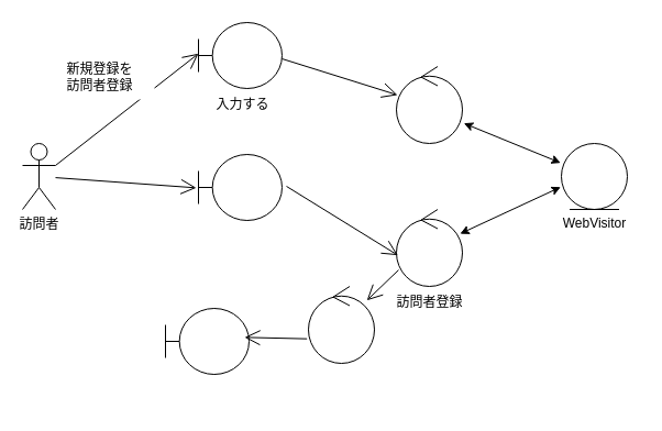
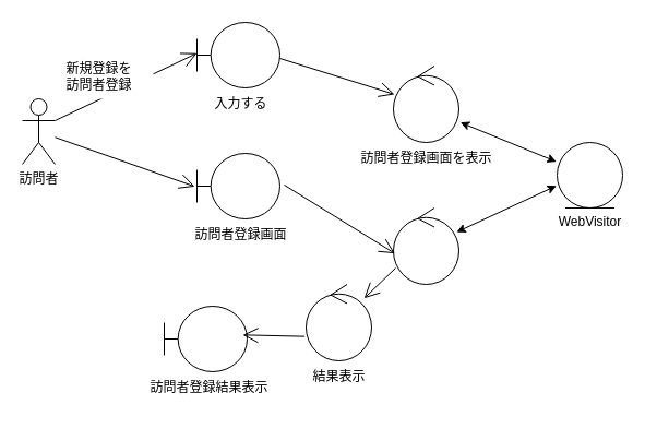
  <mxCell id="0" />
  <mxCell id="1" parent="0" />
- <mxCell id="2" value="訪問者" style="shape=umlActor;verticalLabelPosition=bottom;verticalAlign=top;html=1;outlineConnect=0;" vertex="1" parent="1"><mxGeometry x="20" y="130" width="30" height="60" as="geometry" /></mxCell>
+ <mxCell id="2" value="訪問者" style="shape=umlActor;verticalLabelPosition=bottom;verticalAlign=top;html=1;outlineConnect=0;" vertex="1" parent="1"><mxGeometry x="20" y="90" width="30" height="60" as="geometry" /></mxCell>
  <mxCell id="3" value="" style="endArrow=open;endFill=1;endSize=12;html=1;rounded=0;exitX=1;exitY=0.333;exitDx=0;exitDy=0;exitPerimeter=0;entryX=0;entryY=0.471;entryDx=0;entryDy=0;entryPerimeter=0;" edge="1" parent="1" source="2" target="5"><mxGeometry width="160" relative="1" as="geometry"><mxPoint x="150" y="130" as="sourcePoint" /><mxPoint x="174.5" y="53.81" as="targetPoint" /></mxGeometry></mxCell>
  <mxCell id="4" value="新規登録を&lt;div&gt;訪問者登録&lt;/div&gt;" style="text;html=1;align=center;verticalAlign=middle;resizable=0;points=[];autosize=1;fillColor=default;" vertex="1" parent="1"><mxGeometry x="40" y="50" width="100" height="40" as="geometry" /></mxCell>
  <mxCell id="5" value="" style="shape=umlBoundary;whiteSpace=wrap;html=1;" vertex="1" parent="1"><mxGeometry x="180" y="20" width="76" height="60" as="geometry" /></mxCell>
  <mxCell id="6" value="入力する" style="text;html=1;align=center;verticalAlign=middle;resizable=0;points=[];autosize=1;strokeColor=none;fillColor=none;" vertex="1" parent="1"><mxGeometry x="160" y="80" width="120" height="30" as="geometry" /></mxCell>
  <mxCell id="7" value="" style="ellipse;shape=umlControl;whiteSpace=wrap;html=1;" vertex="1" parent="1"><mxGeometry x="360" y="60" width="60" height="70" as="geometry" /></mxCell>
  <mxCell id="8" value="" style="endArrow=open;endFill=1;endSize=12;html=1;rounded=0;exitX=1;exitY=0.55;exitDx=0;exitDy=0;exitPerimeter=0;" edge="1" parent="1" source="5" target="7"><mxGeometry width="160" relative="1" as="geometry"><mxPoint x="240" y="150" as="sourcePoint" /><mxPoint x="400" y="150" as="targetPoint" /></mxGeometry></mxCell>
+ <mxCell id="9" value="訪問者登録画面を表示" style="text;html=1;align=center;verticalAlign=middle;resizable=0;points=[];autosize=1;strokeColor=none;fillColor=none;" vertex="1" parent="1"><mxGeometry x="320" y="130" width="140" height="30" as="geometry" /></mxCell>
  <mxCell id="10" value="" style="shape=umlBoundary;whiteSpace=wrap;html=1;" vertex="1" parent="1"><mxGeometry x="180" y="140" width="76" height="60" as="geometry" /></mxCell>
+ <mxCell id="11" value="訪問者登録画面" style="text;html=1;align=center;verticalAlign=middle;resizable=0;points=[];autosize=1;strokeColor=none;fillColor=none;" vertex="1" parent="1"><mxGeometry x="165" y="200" width="110" height="30" as="geometry" /></mxCell>
  <mxCell id="12" value="" style="ellipse;shape=umlEntity;whiteSpace=wrap;html=1;" vertex="1" parent="1"><mxGeometry x="510" y="130" width="60" height="60" as="geometry" /></mxCell>
  <mxCell id="13" value="WebVisitor" style="text;html=1;align=center;verticalAlign=middle;resizable=0;points=[];autosize=1;strokeColor=none;fillColor=none;" vertex="1" parent="1"><mxGeometry x="500" y="188" width="80" height="30" as="geometry" /></mxCell>
  <mxCell id="14" value="" style="endArrow=classic;startArrow=classic;html=1;rounded=0;entryX=1.022;entryY=0.738;entryDx=0;entryDy=0;entryPerimeter=0;exitX=-0.011;exitY=0.294;exitDx=0;exitDy=0;exitPerimeter=0;" edge="1" parent="1" source="12" target="7"><mxGeometry width="50" height="50" relative="1" as="geometry"><mxPoint x="290" y="170" as="sourcePoint" /><mxPoint x="340" y="120" as="targetPoint" /></mxGeometry></mxCell>
  <mxCell id="15" value="" style="endArrow=open;endFill=1;endSize=12;html=1;rounded=0;entryX=-0.026;entryY=0.506;entryDx=0;entryDy=0;entryPerimeter=0;" edge="1" parent="1" source="2" target="10"><mxGeometry width="160" relative="1" as="geometry"><mxPoint x="240" y="150" as="sourcePoint" /><mxPoint x="160" y="290" as="targetPoint" /></mxGeometry></mxCell>
  <mxCell id="16" value="" style="ellipse;shape=umlControl;whiteSpace=wrap;html=1;" vertex="1" parent="1"><mxGeometry x="360" y="190" width="60" height="70" as="geometry" /></mxCell>
- <mxCell id="17" value="訪問者登録" style="text;html=1;align=center;verticalAlign=middle;resizable=0;points=[];autosize=1;strokeColor=none;fillColor=none;" vertex="1" parent="1"><mxGeometry x="350" y="260" width="80" height="30" as="geometry" /></mxCell>
  <mxCell id="18" value="" style="endArrow=open;endFill=1;endSize=12;html=1;rounded=0;exitX=1.053;exitY=0.483;exitDx=0;exitDy=0;exitPerimeter=0;entryX=0.022;entryY=0.595;entryDx=0;entryDy=0;entryPerimeter=0;" edge="1" parent="1" source="10" target="16"><mxGeometry width="160" relative="1" as="geometry"><mxPoint x="240" y="150" as="sourcePoint" /><mxPoint x="400" y="150" as="targetPoint" /></mxGeometry></mxCell>
  <mxCell id="19" value="" style="endArrow=classic;startArrow=classic;html=1;rounded=0;entryX=-0.011;entryY=0.661;entryDx=0;entryDy=0;entryPerimeter=0;" edge="1" parent="1" source="16" target="12"><mxGeometry width="50" height="50" relative="1" as="geometry"><mxPoint x="290" y="170" as="sourcePoint" /><mxPoint x="340" y="120" as="targetPoint" /></mxGeometry></mxCell>
  <mxCell id="20" value="" style="ellipse;shape=umlControl;whiteSpace=wrap;html=1;" vertex="1" parent="1"><mxGeometry x="280" y="260" width="60" height="70" as="geometry" /></mxCell>
  <mxCell id="21" value="" style="endArrow=open;endFill=1;endSize=12;html=1;rounded=0;exitX=0.033;exitY=0.786;exitDx=0;exitDy=0;exitPerimeter=0;" edge="1" parent="1" source="16" target="20"><mxGeometry width="160" relative="1" as="geometry"><mxPoint x="200" y="230" as="sourcePoint" /><mxPoint x="330" y="260" as="targetPoint" /></mxGeometry></mxCell>
+ <mxCell id="22" value="結果表示" style="text;html=1;align=center;verticalAlign=middle;resizable=0;points=[];autosize=1;strokeColor=none;fillColor=none;" vertex="1" parent="1"><mxGeometry x="275" y="330" width="70" height="30" as="geometry" /></mxCell>
  <mxCell id="23" value="" style="shape=umlBoundary;whiteSpace=wrap;html=1;" vertex="1" parent="1"><mxGeometry x="150" y="280" width="76" height="60" as="geometry" /></mxCell>
  <mxCell id="24" value="" style="endArrow=open;endFill=1;endSize=12;html=1;rounded=0;exitX=-0.022;exitY=0.681;exitDx=0;exitDy=0;exitPerimeter=0;entryX=0.947;entryY=0.439;entryDx=0;entryDy=0;entryPerimeter=0;" edge="1" parent="1" source="20" target="23"><mxGeometry width="160" relative="1" as="geometry"><mxPoint x="200" y="230" as="sourcePoint" /><mxPoint x="360" y="230" as="targetPoint" /></mxGeometry></mxCell>
+ <mxCell id="25" value="訪問者登録結果表示" style="text;html=1;align=center;verticalAlign=middle;resizable=0;points=[];autosize=1;strokeColor=none;fillColor=none;" vertex="1" parent="1"><mxGeometry x="126" y="340" width="130" height="30" as="geometry" /></mxCell>
